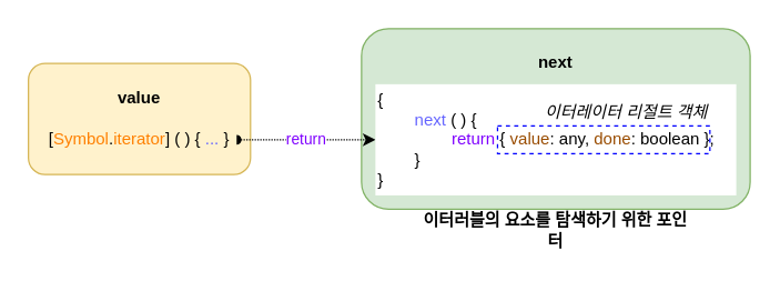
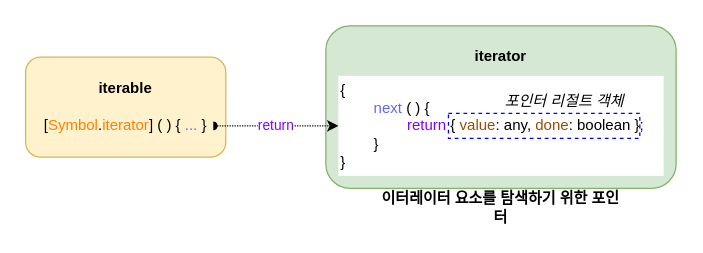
  <mxCell id="0" />
  <mxCell id="1" parent="0" />
  <mxCell id="2" value="" style="rounded=1;whiteSpace=wrap;html=1;fillColor=#fff2cc;strokeColor=#d6b656;" vertex="1" parent="1"><mxGeometry x="20" y="45" width="160" height="80" as="geometry" /></mxCell>
  <mxCell id="3" value="" style="rounded=1;whiteSpace=wrap;html=1;fillColor=#d5e8d4;strokeColor=#82b366;" vertex="1" parent="1"><mxGeometry x="260" y="20" width="280" height="130" as="geometry" /></mxCell>
  <mxCell id="4" value="return" style="edgeStyle=orthogonalEdgeStyle;rounded=0;orthogonalLoop=1;jettySize=auto;html=1;exitX=1;exitY=0.5;exitDx=0;exitDy=0;entryX=0;entryY=0.5;entryDx=0;entryDy=0;fontColor=#7F00FF;startArrow=oval;startFill=1;dashed=1;dashPattern=1 1;" edge="1" parent="1" source="5" target="7"><mxGeometry relative="1" as="geometry" /></mxCell>
  <mxCell id="5" value="[&lt;font color=&quot;#ff8000&quot;&gt;Symbol&lt;/font&gt;.&lt;font color=&quot;#ff8000&quot;&gt;iterator&lt;/font&gt;] ( ) { &lt;font color=&quot;#6666ff&quot;&gt;...&lt;/font&gt; }" style="rounded=0;whiteSpace=wrap;html=1;strokeColor=none;fillColor=#fff2cc;" vertex="1" parent="1"><mxGeometry x="30" y="85" width="140" height="30" as="geometry" /></mxCell>
- <mxCell id="6" value="&lt;b&gt;value&lt;/b&gt;" style="text;html=1;strokeColor=none;fillColor=none;align=center;verticalAlign=middle;whiteSpace=wrap;rounded=0;" vertex="1" parent="1"><mxGeometry x="70" y="55" width="60" height="30" as="geometry" /></mxCell>
+ <mxCell id="6" value="&lt;b&gt;iterable&lt;/b&gt;" style="text;html=1;strokeColor=none;fillColor=none;align=center;verticalAlign=middle;whiteSpace=wrap;rounded=0;" vertex="1" parent="1"><mxGeometry x="70" y="55" width="60" height="30" as="geometry" /></mxCell>
  <mxCell id="7" value="{&lt;br&gt;&lt;span style=&quot;white-space: pre;&quot;&gt;&#09;&lt;/span&gt;&lt;font color=&quot;#6666ff&quot;&gt;next&lt;/font&gt; ( ) {&lt;br&gt;&lt;span style=&quot;white-space: pre;&quot;&gt;&#09;&lt;/span&gt;&lt;span style=&quot;white-space: pre;&quot;&gt;&#09;&lt;/span&gt;&lt;font color=&quot;#7f00ff&quot;&gt;return&lt;/font&gt; { &lt;font color=&quot;#994c00&quot;&gt;value&lt;/font&gt;: any, &lt;font color=&quot;#994c00&quot;&gt;done&lt;/font&gt;: boolean };&lt;br&gt;&lt;span style=&quot;white-space: pre;&quot;&gt;&#09;&lt;/span&gt;}&lt;br&gt;}" style="rounded=0;whiteSpace=wrap;html=1;strokeColor=none;align=left;" vertex="1" parent="1"><mxGeometry x="270" y="60" width="260" height="80" as="geometry" /></mxCell>
  <mxCell id="8" value="" style="rounded=0;whiteSpace=wrap;html=1;dashed=1;fillColor=none;strokeColor=#0000FF;" vertex="1" parent="1"><mxGeometry x="358" y="90" width="153" height="20" as="geometry" /></mxCell>
- <mxCell id="9" value="&lt;b&gt;next&lt;/b&gt;" style="text;html=1;strokeColor=none;fillColor=none;align=center;verticalAlign=middle;whiteSpace=wrap;rounded=0;" vertex="1" parent="1"><mxGeometry x="370" y="30" width="60" height="30" as="geometry" /></mxCell>
- <mxCell id="10" value="&lt;b&gt;이터러블의 요소를 탐색하기 위한 포인터&lt;/b&gt;" style="text;html=1;strokeColor=none;fillColor=none;align=center;verticalAlign=middle;whiteSpace=wrap;rounded=0;" vertex="1" parent="1"><mxGeometry x="304" y="150" width="192" height="30" as="geometry" /></mxCell>
- <mxCell id="11" value="&lt;font color=&quot;#000000&quot;&gt;&lt;i&gt;이터레이터 리절트 객체&lt;/i&gt;&lt;/font&gt;" style="text;html=1;strokeColor=none;fillColor=none;align=center;verticalAlign=middle;whiteSpace=wrap;rounded=0;dashed=1;fontColor=#7F00FF;" vertex="1" parent="1"><mxGeometry x="391" y="66" width="120" height="30" as="geometry" /></mxCell>
+ <mxCell id="9" value="&lt;b&gt;iterator&lt;/b&gt;" style="text;html=1;strokeColor=none;fillColor=none;align=center;verticalAlign=middle;whiteSpace=wrap;rounded=0;" vertex="1" parent="1"><mxGeometry x="370" y="30" width="60" height="30" as="geometry" /></mxCell>
+ <mxCell id="10" value="&lt;b&gt;이터레이터 요소를 탐색하기 위한 포인터&lt;/b&gt;" style="text;html=1;strokeColor=none;fillColor=none;align=center;verticalAlign=middle;whiteSpace=wrap;rounded=0;" vertex="1" parent="1"><mxGeometry x="304" y="150" width="192" height="30" as="geometry" /></mxCell>
+ <mxCell id="11" value="&lt;font color=&quot;#000000&quot;&gt;&lt;i&gt;포인터 리절트 객체&lt;/i&gt;&lt;/font&gt;" style="text;html=1;strokeColor=none;fillColor=none;align=center;verticalAlign=middle;whiteSpace=wrap;rounded=0;dashed=1;fontColor=#7F00FF;" vertex="1" parent="1"><mxGeometry x="391" y="66" width="120" height="30" as="geometry" /></mxCell>
